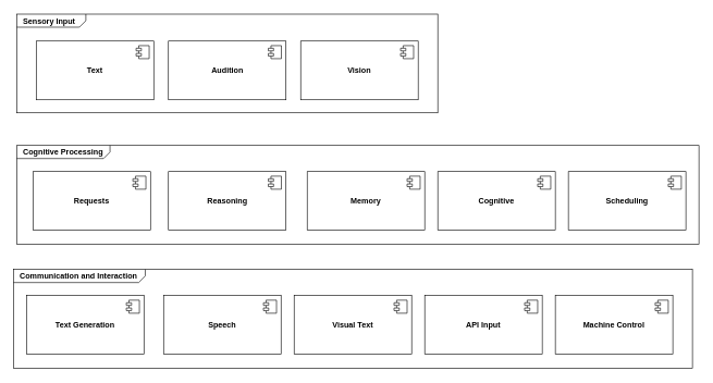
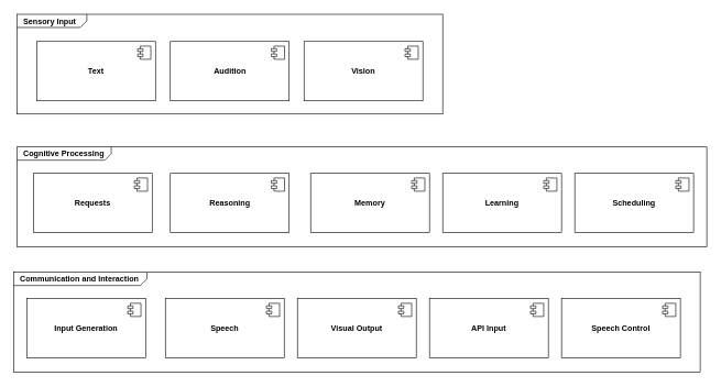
  <mxCell id="0" />
  <mxCell id="1" parent="0" />
  <mxCell id="2" value="&lt;p style=&quot;margin:0px;margin-top:4px;margin-left:10px;text-align:left;&quot;&gt;&lt;b&gt;Communication and Interaction&lt;/b&gt;&lt;/p&gt;" style="html=1;shape=mxgraph.sysml.package;html=1;overflow=fill;whiteSpace=wrap;labelX=202;" parent="1" vertex="1"><mxGeometry x="20" y="412" width="1040" height="151.25" as="geometry" /></mxCell>
  <mxCell id="3" value="&lt;p style=&quot;margin:0px;margin-top:4px;margin-left:10px;text-align:left;&quot;&gt;&lt;b&gt;Cognitive Processing&lt;/b&gt;&lt;/p&gt;" style="html=1;shape=mxgraph.sysml.package;html=1;overflow=fill;whiteSpace=wrap;labelX=143;" parent="1" vertex="1"><mxGeometry x="25" y="222" width="1045" height="151.25" as="geometry" /></mxCell>
  <mxCell id="4" value="&lt;p style=&quot;margin:0px;margin-top:4px;margin-left:10px;text-align:left;&quot;&gt;&lt;b&gt;Sensory Input&lt;/b&gt;&lt;/p&gt;" style="html=1;shape=mxgraph.sysml.package;html=1;overflow=fill;whiteSpace=wrap;labelX=106;" parent="1" vertex="1"><mxGeometry x="25" y="20.75" width="645" height="151.25" as="geometry" /></mxCell>
  <mxCell id="5" value="&lt;b&gt;Speech&lt;/b&gt;" style="html=1;dropTarget=0;whiteSpace=wrap;" parent="1" vertex="1"><mxGeometry x="250" y="452" width="180" height="90" as="geometry" /></mxCell>
  <mxCell id="6" value="" style="shape=module;jettyWidth=8;jettyHeight=4;" parent="5" vertex="1"><mxGeometry x="1" width="20" height="20" relative="1" as="geometry"><mxPoint x="-27" y="7" as="offset" /></mxGeometry></mxCell>
  <mxCell id="7" value="&lt;b&gt;Vision&lt;/b&gt;" style="html=1;dropTarget=0;whiteSpace=wrap;" parent="1" vertex="1"><mxGeometry x="460" y="62" width="180" height="90" as="geometry" /></mxCell>
  <mxCell id="8" value="" style="shape=module;jettyWidth=8;jettyHeight=4;" parent="7" vertex="1"><mxGeometry x="1" width="20" height="20" relative="1" as="geometry"><mxPoint x="-27" y="7" as="offset" /></mxGeometry></mxCell>
  <mxCell id="9" value="&lt;b&gt;Text&lt;br&gt;&lt;/b&gt;" style="html=1;dropTarget=0;whiteSpace=wrap;" parent="1" vertex="1"><mxGeometry x="55" y="62" width="180" height="90" as="geometry" /></mxCell>
  <mxCell id="10" value="" style="shape=module;jettyWidth=8;jettyHeight=4;" parent="9" vertex="1"><mxGeometry x="1" width="20" height="20" relative="1" as="geometry"><mxPoint x="-27" y="7" as="offset" /></mxGeometry></mxCell>
  <mxCell id="11" value="&lt;b&gt;Requests&lt;br&gt;&lt;/b&gt;" style="html=1;dropTarget=0;whiteSpace=wrap;" parent="1" vertex="1"><mxGeometry x="50" y="262" width="180" height="90" as="geometry" /></mxCell>
  <mxCell id="12" value="" style="shape=module;jettyWidth=8;jettyHeight=4;" parent="11" vertex="1"><mxGeometry x="1" width="20" height="20" relative="1" as="geometry"><mxPoint x="-27" y="7" as="offset" /></mxGeometry></mxCell>
  <mxCell id="13" value="&lt;b&gt;Reasoning&lt;br&gt;&lt;/b&gt;" style="html=1;dropTarget=0;whiteSpace=wrap;" parent="1" vertex="1"><mxGeometry x="257.5" y="262" width="180" height="90" as="geometry" /></mxCell>
  <mxCell id="14" value="" style="shape=module;jettyWidth=8;jettyHeight=4;" parent="13" vertex="1"><mxGeometry x="1" width="20" height="20" relative="1" as="geometry"><mxPoint x="-27" y="7" as="offset" /></mxGeometry></mxCell>
  <mxCell id="15" value="&lt;b&gt;Audition&lt;/b&gt;" style="html=1;dropTarget=0;whiteSpace=wrap;" parent="1" vertex="1"><mxGeometry x="257.5" y="62" width="180" height="90" as="geometry" /></mxCell>
  <mxCell id="16" value="" style="shape=module;jettyWidth=8;jettyHeight=4;" parent="15" vertex="1"><mxGeometry x="1" width="20" height="20" relative="1" as="geometry"><mxPoint x="-27" y="7" as="offset" /></mxGeometry></mxCell>
  <mxCell id="17" value="&lt;b&gt;Memory&lt;br&gt;&lt;/b&gt;" style="html=1;dropTarget=0;whiteSpace=wrap;" parent="1" vertex="1"><mxGeometry x="470" y="262" width="180" height="90" as="geometry" /></mxCell>
  <mxCell id="18" value="" style="shape=module;jettyWidth=8;jettyHeight=4;" parent="17" vertex="1"><mxGeometry x="1" width="20" height="20" relative="1" as="geometry"><mxPoint x="-27" y="7" as="offset" /></mxGeometry></mxCell>
  <mxCell id="19" value="&lt;b&gt;API Input&lt;/b&gt;" style="html=1;dropTarget=0;whiteSpace=wrap;" parent="1" vertex="1"><mxGeometry x="650" y="452" width="180" height="90" as="geometry" /></mxCell>
  <mxCell id="20" value="" style="shape=module;jettyWidth=8;jettyHeight=4;" parent="19" vertex="1"><mxGeometry x="1" width="20" height="20" relative="1" as="geometry"><mxPoint x="-27" y="7" as="offset" /></mxGeometry></mxCell>
- <mxCell id="21" value="&lt;b&gt;Machine Control&lt;br&gt;&lt;/b&gt;" style="html=1;dropTarget=0;whiteSpace=wrap;" parent="1" vertex="1"><mxGeometry x="850" y="452" width="180" height="90" as="geometry" /></mxCell>
+ <mxCell id="21" value="&lt;b&gt;Speech Control&lt;br&gt;&lt;/b&gt;" style="html=1;dropTarget=0;whiteSpace=wrap;" parent="1" vertex="1"><mxGeometry x="850" y="452" width="180" height="90" as="geometry" /></mxCell>
  <mxCell id="22" value="" style="shape=module;jettyWidth=8;jettyHeight=4;" parent="21" vertex="1"><mxGeometry x="1" width="20" height="20" relative="1" as="geometry"><mxPoint x="-27" y="7" as="offset" /></mxGeometry></mxCell>
- <mxCell id="23" value="&lt;b&gt;Visual Text&lt;br&gt;&lt;/b&gt;" style="html=1;dropTarget=0;whiteSpace=wrap;" parent="1" vertex="1"><mxGeometry x="450" y="452" width="180" height="90" as="geometry" /></mxCell>
+ <mxCell id="23" value="&lt;b&gt;Visual Output&lt;br&gt;&lt;/b&gt;" style="html=1;dropTarget=0;whiteSpace=wrap;" parent="1" vertex="1"><mxGeometry x="450" y="452" width="180" height="90" as="geometry" /></mxCell>
  <mxCell id="24" value="" style="shape=module;jettyWidth=8;jettyHeight=4;" parent="23" vertex="1"><mxGeometry x="1" width="20" height="20" relative="1" as="geometry"><mxPoint x="-27" y="7" as="offset" /></mxGeometry></mxCell>
- <mxCell id="25" value="&lt;b&gt;Text Generation&lt;br&gt;&lt;/b&gt;" style="html=1;dropTarget=0;whiteSpace=wrap;" parent="1" vertex="1"><mxGeometry x="40" y="452" width="180" height="90" as="geometry" /></mxCell>
+ <mxCell id="25" value="&lt;b&gt;Input Generation&lt;br&gt;&lt;/b&gt;" style="html=1;dropTarget=0;whiteSpace=wrap;" parent="1" vertex="1"><mxGeometry x="40" y="452" width="180" height="90" as="geometry" /></mxCell>
  <mxCell id="26" value="" style="shape=module;jettyWidth=8;jettyHeight=4;" parent="25" vertex="1"><mxGeometry x="1" width="20" height="20" relative="1" as="geometry"><mxPoint x="-27" y="7" as="offset" /></mxGeometry></mxCell>
- <mxCell id="27" value="&lt;b&gt;Cognitive&lt;br&gt;&lt;/b&gt;" style="html=1;dropTarget=0;whiteSpace=wrap;" vertex="1" parent="1"><mxGeometry x="670" y="262" width="180" height="90" as="geometry" /></mxCell>
+ <mxCell id="27" value="&lt;b&gt;Learning&lt;br&gt;&lt;/b&gt;" style="html=1;dropTarget=0;whiteSpace=wrap;" vertex="1" parent="1"><mxGeometry x="670" y="262" width="180" height="90" as="geometry" /></mxCell>
  <mxCell id="28" value="" style="shape=module;jettyWidth=8;jettyHeight=4;" vertex="1" parent="27"><mxGeometry x="1" width="20" height="20" relative="1" as="geometry"><mxPoint x="-27" y="7" as="offset" /></mxGeometry></mxCell>
  <mxCell id="29" value="&lt;b&gt;Scheduling&lt;br&gt;&lt;/b&gt;" style="html=1;dropTarget=0;whiteSpace=wrap;" vertex="1" parent="1"><mxGeometry x="870" y="262" width="180" height="90" as="geometry" /></mxCell>
  <mxCell id="30" value="" style="shape=module;jettyWidth=8;jettyHeight=4;" vertex="1" parent="29"><mxGeometry x="1" width="20" height="20" relative="1" as="geometry"><mxPoint x="-27" y="7" as="offset" /></mxGeometry></mxCell>
